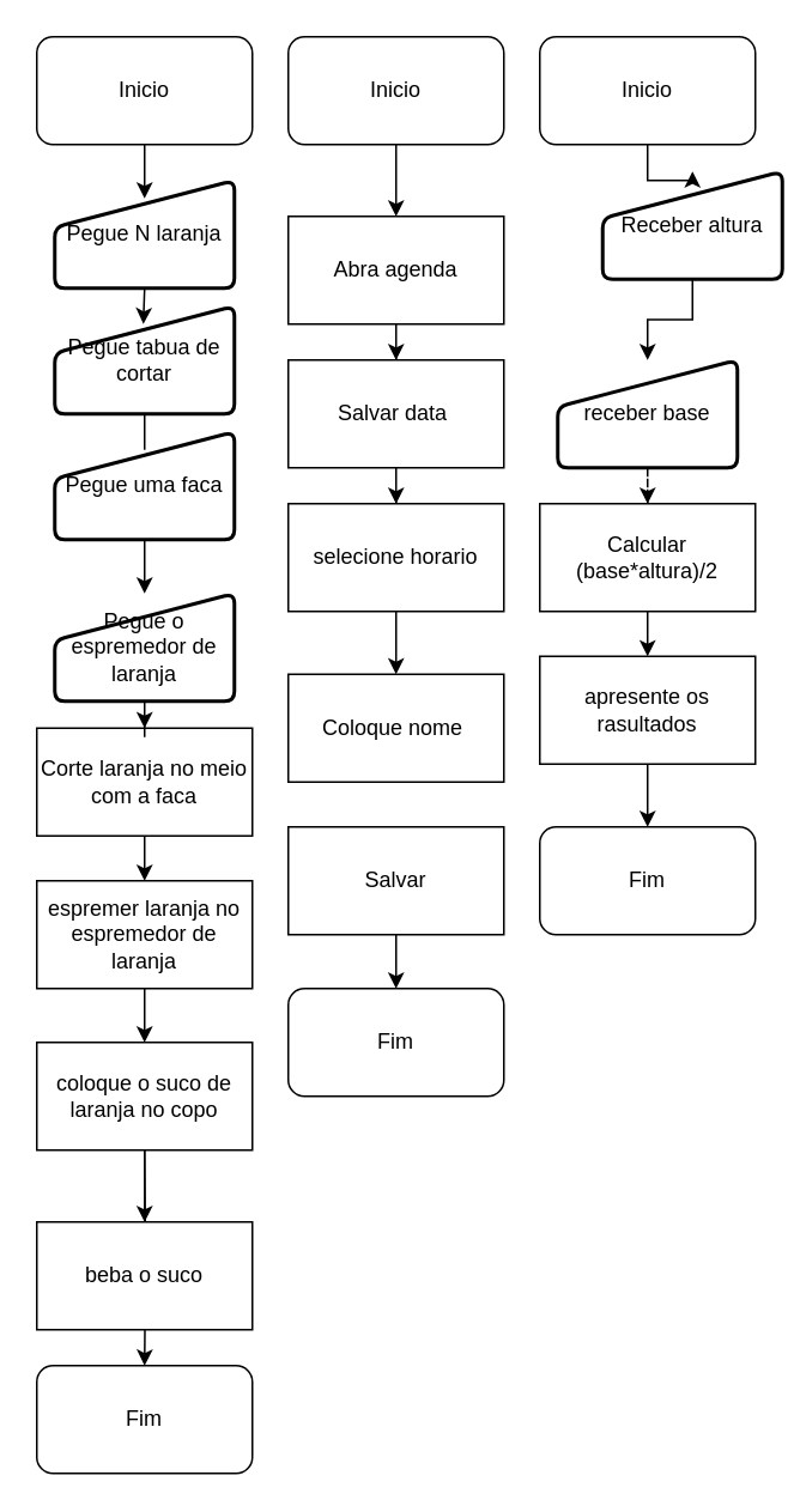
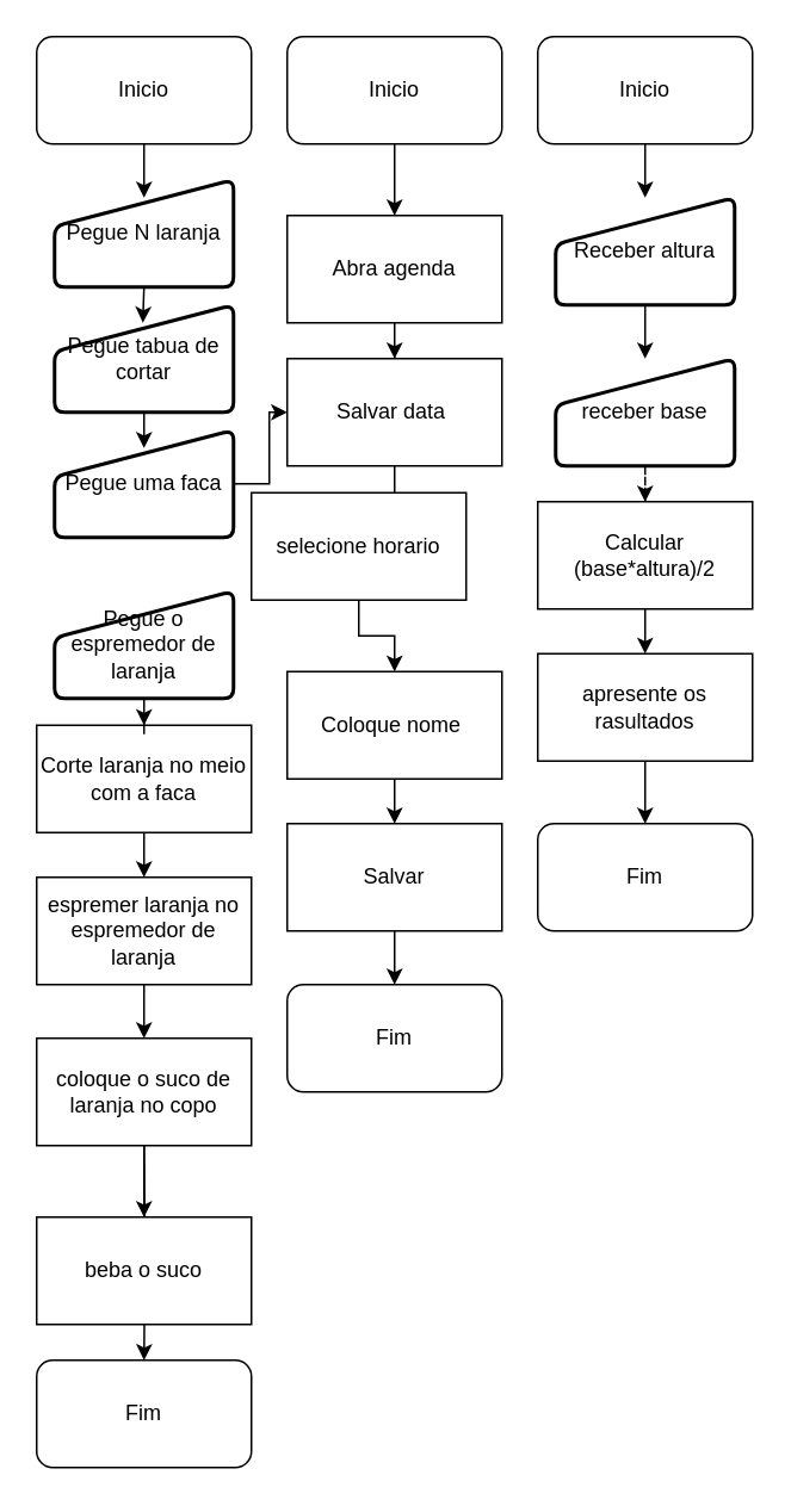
  <mxCell id="0" />
  <mxCell id="1" parent="0" />
  <mxCell id="2" value="" style="edgeStyle=orthogonalEdgeStyle;rounded=0;orthogonalLoop=1;jettySize=auto;html=1;" edge="1" parent="1" source="3" target="23"><mxGeometry relative="1" as="geometry" /></mxCell>
  <mxCell id="3" value="Inicio" style="rounded=1;whiteSpace=wrap;html=1;" vertex="1" parent="1"><mxGeometry x="160" y="20" width="120" height="60" as="geometry" /></mxCell>
  <mxCell id="4" value="Fim" style="rounded=1;whiteSpace=wrap;html=1;" vertex="1" parent="1"><mxGeometry x="160" y="550" width="120" height="60" as="geometry" /></mxCell>
  <mxCell id="5" value="Inicio" style="rounded=1;whiteSpace=wrap;html=1;" vertex="1" parent="1"><mxGeometry x="20" y="20" width="120" height="60" as="geometry" /></mxCell>
  <mxCell id="6" value="Pegue N laranja" style="html=1;strokeWidth=2;shape=manualInput;whiteSpace=wrap;rounded=1;size=26;arcSize=11;" vertex="1" parent="1"><mxGeometry x="30" y="100" width="100" height="60" as="geometry" /></mxCell>
  <mxCell id="7" value="Pegue tabua de cortar" style="html=1;strokeWidth=2;shape=manualInput;whiteSpace=wrap;rounded=1;size=26;arcSize=11;" vertex="1" parent="1"><mxGeometry x="30" y="170" width="100" height="60" as="geometry" /></mxCell>
  <mxCell id="8" style="edgeStyle=orthogonalEdgeStyle;rounded=0;orthogonalLoop=1;jettySize=auto;html=1;entryX=0.5;entryY=0.167;entryDx=0;entryDy=0;entryPerimeter=0;" edge="1" parent="1" source="5" target="6"><mxGeometry relative="1" as="geometry" /></mxCell>
  <mxCell id="9" style="edgeStyle=orthogonalEdgeStyle;rounded=0;orthogonalLoop=1;jettySize=auto;html=1;exitX=0.5;exitY=1;exitDx=0;exitDy=0;entryX=0.493;entryY=0.166;entryDx=0;entryDy=0;entryPerimeter=0;" edge="1" parent="1" source="6" target="7"><mxGeometry relative="1" as="geometry" /></mxCell>
- <mxCell id="10" value="" style="edgeStyle=orthogonalEdgeStyle;rounded=0;orthogonalLoop=1;jettySize=auto;html=1;" edge="1" parent="1" source="11" target="44"><mxGeometry relative="1" as="geometry" /></mxCell>
+ <mxCell id="10" value="" style="edgeStyle=orthogonalEdgeStyle;rounded=0;orthogonalLoop=1;jettySize=auto;html=1;" edge="1" parent="1" source="11" target="25"><mxGeometry relative="1" as="geometry" /></mxCell>
  <mxCell id="11" value="Pegue uma faca" style="html=1;strokeWidth=2;shape=manualInput;whiteSpace=wrap;rounded=1;size=26;arcSize=11;" vertex="1" parent="1"><mxGeometry x="30" y="240" width="100" height="60" as="geometry" /></mxCell>
- <mxCell id="12" style="edgeStyle=orthogonalEdgeStyle;rounded=0;orthogonalLoop=1;jettySize=auto;html=1;exitX=0.5;exitY=1;exitDx=0;exitDy=0;entryX=0.5;entryY=0.167;entryDx=0;entryDy=0;entryPerimeter=0;endArrow=none;" edge="1" parent="1" source="7" target="11"><mxGeometry relative="1" as="geometry" /></mxCell>
+ <mxCell id="12" style="edgeStyle=orthogonalEdgeStyle;rounded=0;orthogonalLoop=1;jettySize=auto;html=1;exitX=0.5;exitY=1;exitDx=0;exitDy=0;entryX=0.5;entryY=0.167;entryDx=0;entryDy=0;entryPerimeter=0;" edge="1" parent="1" source="7" target="11"><mxGeometry relative="1" as="geometry" /></mxCell>
  <mxCell id="13" value="" style="edgeStyle=orthogonalEdgeStyle;rounded=0;orthogonalLoop=1;jettySize=auto;html=1;" edge="1" parent="1" target="14"><mxGeometry relative="1" as="geometry"><mxPoint x="80" y="640" as="sourcePoint" /></mxGeometry></mxCell>
  <mxCell id="14" value="Fim" style="rounded=1;whiteSpace=wrap;html=1;" vertex="1" parent="1"><mxGeometry x="20" y="760" width="120" height="60" as="geometry" /></mxCell>
  <mxCell id="15" value="" style="edgeStyle=orthogonalEdgeStyle;rounded=0;orthogonalLoop=1;jettySize=auto;html=1;" edge="1" parent="1" source="16" target="18"><mxGeometry relative="1" as="geometry" /></mxCell>
  <mxCell id="16" value="Corte laranja no meio com a faca" style="rounded=0;whiteSpace=wrap;html=1;" vertex="1" parent="1"><mxGeometry x="20" y="405" width="120" height="60" as="geometry" /></mxCell>
  <mxCell id="17" value="" style="edgeStyle=orthogonalEdgeStyle;rounded=0;orthogonalLoop=1;jettySize=auto;html=1;" edge="1" parent="1" source="18" target="20"><mxGeometry relative="1" as="geometry" /></mxCell>
  <mxCell id="18" value="espremer&amp;nbsp;laranja no espremedor&amp;nbsp;de laranja" style="rounded=0;whiteSpace=wrap;html=1;" vertex="1" parent="1"><mxGeometry x="20" y="490" width="120" height="60" as="geometry" /></mxCell>
  <mxCell id="19" value="" style="edgeStyle=orthogonalEdgeStyle;rounded=0;orthogonalLoop=1;jettySize=auto;html=1;" edge="1" parent="1" source="20" target="21"><mxGeometry relative="1" as="geometry" /></mxCell>
  <mxCell id="20" value="coloque o suco de laranja no copo" style="rounded=0;whiteSpace=wrap;html=1;" vertex="1" parent="1"><mxGeometry x="20" y="580" width="120" height="60" as="geometry" /></mxCell>
  <mxCell id="21" value="beba o suco" style="rounded=0;whiteSpace=wrap;html=1;" vertex="1" parent="1"><mxGeometry x="20" y="680" width="120" height="60" as="geometry" /></mxCell>
  <mxCell id="22" value="" style="edgeStyle=orthogonalEdgeStyle;rounded=0;orthogonalLoop=1;jettySize=auto;html=1;" edge="1" parent="1" source="23" target="25"><mxGeometry relative="1" as="geometry" /></mxCell>
  <mxCell id="23" value="Abra agenda" style="rounded=0;whiteSpace=wrap;html=1;" vertex="1" parent="1"><mxGeometry x="160" y="120" width="120" height="60" as="geometry" /></mxCell>
  <mxCell id="24" value="" style="edgeStyle=orthogonalEdgeStyle;rounded=0;orthogonalLoop=1;jettySize=auto;html=1;" edge="1" parent="1" source="25" target="27"><mxGeometry relative="1" as="geometry" /></mxCell>
  <mxCell id="25" value="Salvar data&amp;nbsp;" style="rounded=0;whiteSpace=wrap;html=1;" vertex="1" parent="1"><mxGeometry x="160" y="200" width="120" height="60" as="geometry" /></mxCell>
  <mxCell id="26" value="" style="edgeStyle=orthogonalEdgeStyle;rounded=0;orthogonalLoop=1;jettySize=auto;html=1;" edge="1" parent="1" source="27" target="29"><mxGeometry relative="1" as="geometry" /></mxCell>
- <mxCell id="27" value="selecione horario" style="rounded=0;whiteSpace=wrap;html=1;" vertex="1" parent="1"><mxGeometry x="160" y="280" width="120" height="60" as="geometry" /></mxCell>
+ <mxCell id="27" value="selecione horario" style="rounded=0;whiteSpace=wrap;html=1;" vertex="1" parent="1"><mxGeometry x="140" y="275" width="120" height="60" as="geometry" /></mxCell>
+ <mxCell id="28" value="" style="edgeStyle=orthogonalEdgeStyle;rounded=0;orthogonalLoop=1;jettySize=auto;html=1;" edge="1" parent="1" source="29" target="31"><mxGeometry relative="1" as="geometry" /></mxCell>
  <mxCell id="29" value="Coloque nome&amp;nbsp;" style="rounded=0;whiteSpace=wrap;html=1;" vertex="1" parent="1"><mxGeometry x="160" y="375" width="120" height="60" as="geometry" /></mxCell>
  <mxCell id="30" value="" style="edgeStyle=orthogonalEdgeStyle;rounded=0;orthogonalLoop=1;jettySize=auto;html=1;" edge="1" parent="1" source="31" target="4"><mxGeometry relative="1" as="geometry" /></mxCell>
  <mxCell id="31" value="Salvar" style="rounded=0;whiteSpace=wrap;html=1;" vertex="1" parent="1"><mxGeometry x="160" y="460" width="120" height="60" as="geometry" /></mxCell>
  <mxCell id="32" value="" style="edgeStyle=orthogonalEdgeStyle;rounded=0;orthogonalLoop=1;jettySize=auto;html=1;" edge="1" parent="1" source="33" target="36"><mxGeometry relative="1" as="geometry" /></mxCell>
  <mxCell id="33" value="Inicio" style="rounded=1;whiteSpace=wrap;html=1;" vertex="1" parent="1"><mxGeometry x="300" y="20" width="120" height="60" as="geometry" /></mxCell>
  <mxCell id="34" value="Fim" style="rounded=1;whiteSpace=wrap;html=1;" vertex="1" parent="1"><mxGeometry x="300" y="460" width="120" height="60" as="geometry" /></mxCell>
  <mxCell id="35" value="" style="edgeStyle=orthogonalEdgeStyle;rounded=0;orthogonalLoop=1;jettySize=auto;html=1;" edge="1" parent="1" source="36" target="38"><mxGeometry relative="1" as="geometry" /></mxCell>
- <mxCell id="36" value="Receber altura" style="html=1;strokeWidth=2;shape=manualInput;whiteSpace=wrap;rounded=1;size=26;arcSize=11;" vertex="1" parent="1"><mxGeometry x="335" y="95" width="100" height="60" as="geometry" /></mxCell>
+ <mxCell id="36" value="Receber altura" style="html=1;strokeWidth=2;shape=manualInput;whiteSpace=wrap;rounded=1;size=26;arcSize=11;" vertex="1" parent="1"><mxGeometry x="310" y="110" width="100" height="60" as="geometry" /></mxCell>
  <mxCell id="37" value="" style="edgeStyle=orthogonalEdgeStyle;rounded=0;orthogonalLoop=1;jettySize=auto;html=1;dashed=1;" edge="1" parent="1" source="38" target="40"><mxGeometry relative="1" as="geometry" /></mxCell>
  <mxCell id="38" value="receber base" style="html=1;strokeWidth=2;shape=manualInput;whiteSpace=wrap;rounded=1;size=26;arcSize=11;" vertex="1" parent="1"><mxGeometry x="310" y="200" width="100" height="60" as="geometry" /></mxCell>
  <mxCell id="39" value="" style="edgeStyle=orthogonalEdgeStyle;rounded=0;orthogonalLoop=1;jettySize=auto;html=1;" edge="1" parent="1" source="40" target="42"><mxGeometry relative="1" as="geometry" /></mxCell>
  <mxCell id="40" value="Calcular (base*altura)/2" style="rounded=0;whiteSpace=wrap;html=1;" vertex="1" parent="1"><mxGeometry x="300" y="280" width="120" height="60" as="geometry" /></mxCell>
  <mxCell id="41" value="" style="edgeStyle=orthogonalEdgeStyle;rounded=0;orthogonalLoop=1;jettySize=auto;html=1;" edge="1" parent="1" source="42" target="34"><mxGeometry relative="1" as="geometry" /></mxCell>
  <mxCell id="42" value="apresente os rasultados" style="rounded=0;whiteSpace=wrap;html=1;" vertex="1" parent="1"><mxGeometry x="300" y="365" width="120" height="60" as="geometry" /></mxCell>
  <mxCell id="43" value="" style="edgeStyle=orthogonalEdgeStyle;rounded=0;orthogonalLoop=1;jettySize=auto;html=1;" edge="1" parent="1" source="44" target="16"><mxGeometry relative="1" as="geometry" /></mxCell>
  <mxCell id="44" value="Pegue o espremedor&amp;nbsp;de laranja" style="html=1;strokeWidth=2;shape=manualInput;whiteSpace=wrap;rounded=1;size=26;arcSize=11;" vertex="1" parent="1"><mxGeometry x="30" y="330" width="100" height="60" as="geometry" /></mxCell>
